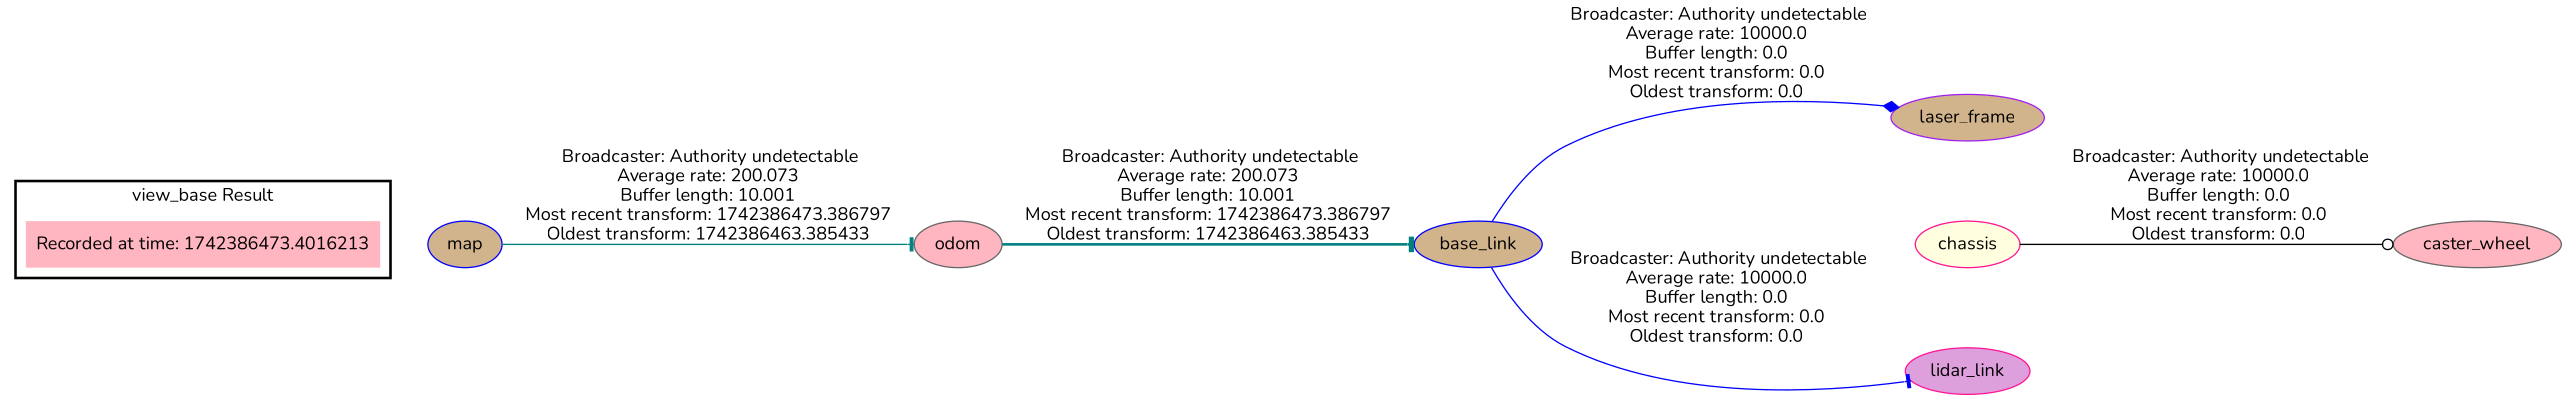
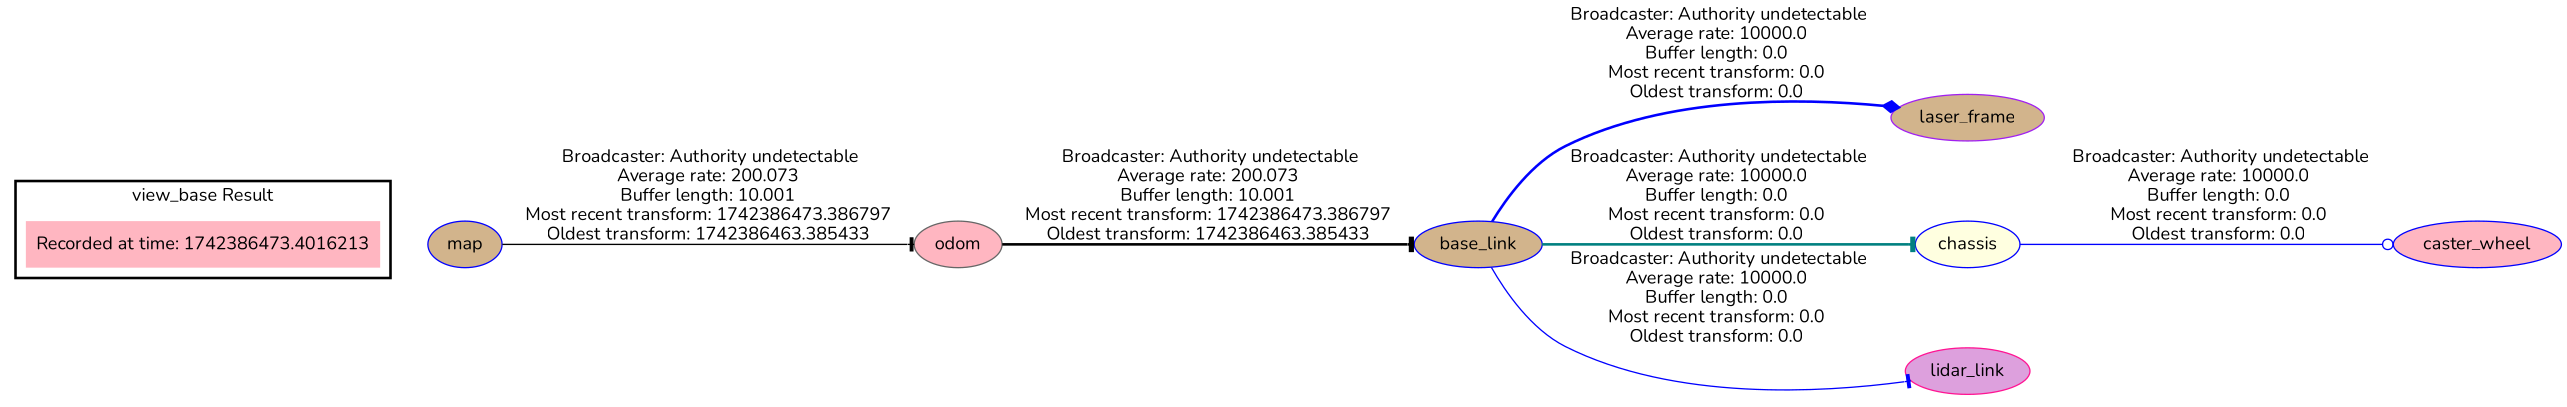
  digraph {
    fontname=Nunito
    rankdir=LR
    node [color=blue fillcolor=lightpink fontname=Nunito style=filled]
    edge [fontname=Nunito style=solid arrowhead=tee color=teal]
    "Recorded at time: 1742386473.4016213" [shape=plaintext]
    map [fillcolor=tan]
    base_link [fillcolor=tan]
    laser_frame [color=purple fillcolor=tan]
-   chassis [color=deeppink fillcolor=lightyellow]
+   chassis [fillcolor=lightyellow]
    lidar_link [color=deeppink fillcolor=plum]
-   caster_wheel [color=gray40]
+   caster_wheel
    odom [color=gray40]
    subgraph cluster_1 {
      color=black
      label="view_base Result"
      style=bold
      "Recorded at time: 1742386473.4016213"
    }
    "Recorded at time: 1742386473.4016213" -> map [style=invis arrowhead="" color=""]
-   map -> odom [label=" Broadcaster: Authority undetectable\nAverage rate: 200.073\nBuffer length: 10.001\nMost recent transform: 1742386473.386797\nOldest transform: 1742386463.385433\n"]
-   base_link -> laser_frame [arrowhead=diamond color=blue label=" Broadcaster: Authority undetectable\nAverage rate: 10000.0\nBuffer length: 0.0\nMost recent transform: 0.0\nOldest transform: 0.0\n"]
+   map -> odom [color=black label=" Broadcaster: Authority undetectable\nAverage rate: 200.073\nBuffer length: 10.001\nMost recent transform: 1742386473.386797\nOldest transform: 1742386463.385433\n"]
+   base_link -> laser_frame [arrowhead=diamond color=blue label=" Broadcaster: Authority undetectable\nAverage rate: 10000.0\nBuffer length: 0.0\nMost recent transform: 0.0\nOldest transform: 0.0\n" style=bold]
+   base_link -> chassis [label=" Broadcaster: Authority undetectable\nAverage rate: 10000.0\nBuffer length: 0.0\nMost recent transform: 0.0\nOldest transform: 0.0\n" style=bold]
    base_link -> lidar_link [color=blue label=" Broadcaster: Authority undetectable\nAverage rate: 10000.0\nBuffer length: 0.0\nMost recent transform: 0.0\nOldest transform: 0.0\n"]
-   chassis -> caster_wheel [arrowhead=odot color=black label=" Broadcaster: Authority undetectable\nAverage rate: 10000.0\nBuffer length: 0.0\nMost recent transform: 0.0\nOldest transform: 0.0\n"]
-   odom -> base_link [label=" Broadcaster: Authority undetectable\nAverage rate: 200.073\nBuffer length: 10.001\nMost recent transform: 1742386473.386797\nOldest transform: 1742386463.385433\n" style=bold]
+   chassis -> caster_wheel [arrowhead=odot color=blue label=" Broadcaster: Authority undetectable\nAverage rate: 10000.0\nBuffer length: 0.0\nMost recent transform: 0.0\nOldest transform: 0.0\n"]
+   odom -> base_link [color=black label=" Broadcaster: Authority undetectable\nAverage rate: 200.073\nBuffer length: 10.001\nMost recent transform: 1742386473.386797\nOldest transform: 1742386463.385433\n" style=bold]
  }
